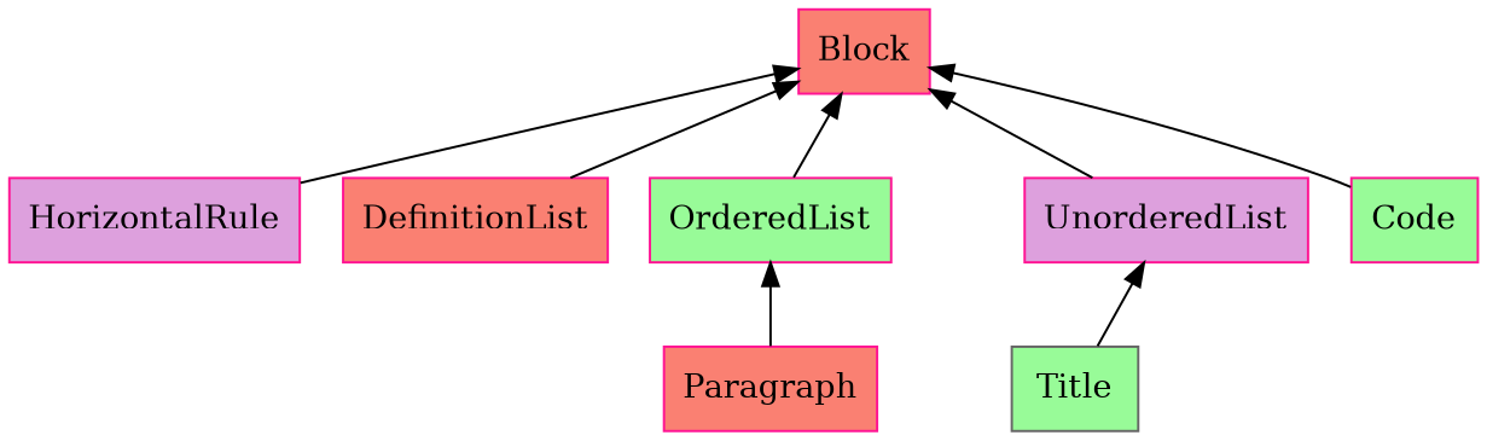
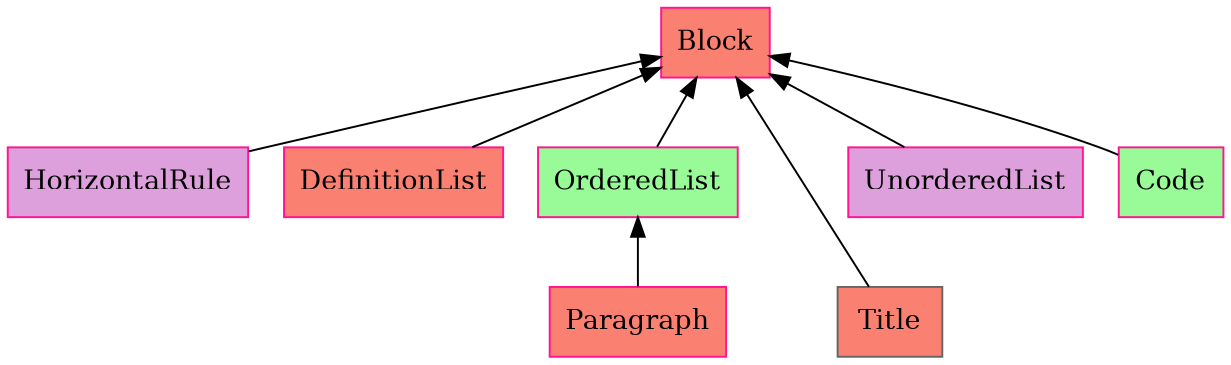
  digraph {
    rankdir=BT
    node [color=deeppink fillcolor=salmon shape=box style=filled]
    HorizontalRule [fillcolor=plum]
    Block
    DefinitionList
    OrderedList [fillcolor=palegreen]
    UnorderedList [fillcolor=plum]
    Code [fillcolor=palegreen]
    Paragraph
-   Title [color=gray40 fillcolor=palegreen]
+   Title [color=gray40]
    HorizontalRule -> Block
    DefinitionList -> Block
    OrderedList -> Block
    UnorderedList -> Block
    Code -> Block
    Paragraph -> OrderedList
-   Title -> UnorderedList
+   Title -> Block
  }
